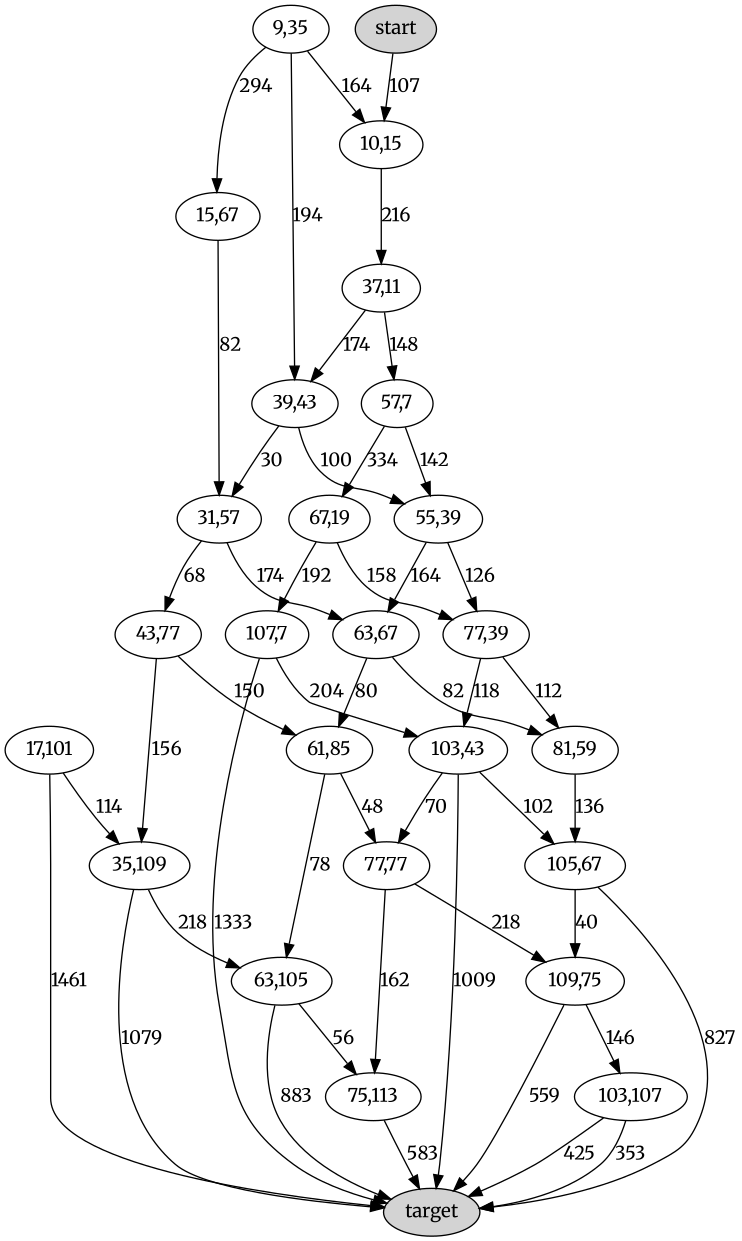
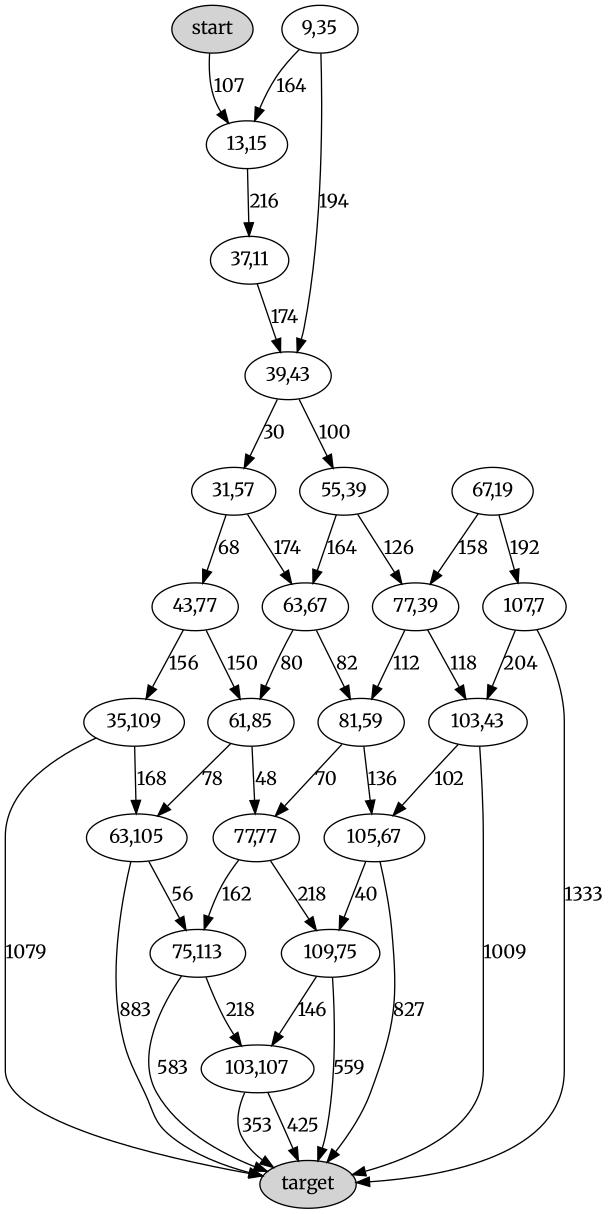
  digraph {
    fontname=Merriweather
    node [fontname=Merriweather]
    edge [fontname=Merriweather]
-   n1 [label="15,67"]
    n2 [label="31,57"]
    n3 [label="43,77"]
    n4 [label="63,67"]
    n5 [label="61,85"]
    n6 [label="35,109"]
    n7 [label="81,59"]
-   n8 [label="17,101"]
    target [style=filled]
-   n10 [label="10,15"]
+   n10 [label="13,15"]
    n11 [label="37,11"]
-   n12 [label="57,7"]
    n13 [label="39,43"]
    n14 [label="9,35"]
    n15 [label="67,19"]
    n16 [label="55,39"]
    n17 [label="105,67"]
    n18 [label="77,77"]
    n19 [label="109,75"]
    n20 [label="75,113"]
    n21 [label="103,107"]
    n22 [label="63,105"]
    n23 [label="107,7"]
    n24 [label="77,39"]
    n25 [label="103,43"]
    n26 [label=start style=filled]
-   n1 -> n2 [label=82]
    n2 -> n3 [label=68]
    n2 -> n4 [label=174]
    n3 -> n5 [label=150]
    n3 -> n6 [label=156]
    n4 -> n5 [label=80]
    n4 -> n7 [label=82]
    n5 -> n18 [label=48]
    n5 -> n22 [label=78]
    n6 -> target [label=1079]
-   n6 -> n22 [label=218]
+   n6 -> n22 [label=168]
    n7 -> n17 [label=136]
-   n25 -> n18 [label=70]
-   n8 -> n6 [label=114]
-   n8 -> target [label=1461]
+   n7 -> n18 [label=70]
    n10 -> n11 [label=216]
-   n11 -> n12 [label=148]
    n11 -> n13 [label=174]
-   n12 -> n15 [label=334]
-   n12 -> n16 [label=142]
    n13 -> n2 [label=30]
    n13 -> n16 [label=100]
-   n14 -> n1 [label=294]
    n14 -> n10 [label=164]
    n14 -> n13 [label=194]
    n15 -> n23 [label=192]
    n15 -> n24 [label=158]
    n16 -> n4 [label=164]
    n16 -> n24 [label=126]
    n17 -> target [label=827]
    n17 -> n19 [label=40]
    n18 -> n19 [label=218]
    n18 -> n20 [label=162]
    n19 -> target [label=559]
    n19 -> n21 [label=146]
    n20 -> target [label=583]
+   n20 -> n21 [label=218]
    n21 -> target [label=425]
    n21 -> target [label=353]
    n22 -> target [label=883]
    n22 -> n20 [label=56]
    n23 -> target [label=1333]
    n23 -> n25 [label=204]
    n24 -> n7 [label=112]
    n24 -> n25 [label=118]
    n25 -> target [label=1009]
    n25 -> n17 [label=102]
    n26 -> n10 [label=107]
  }
